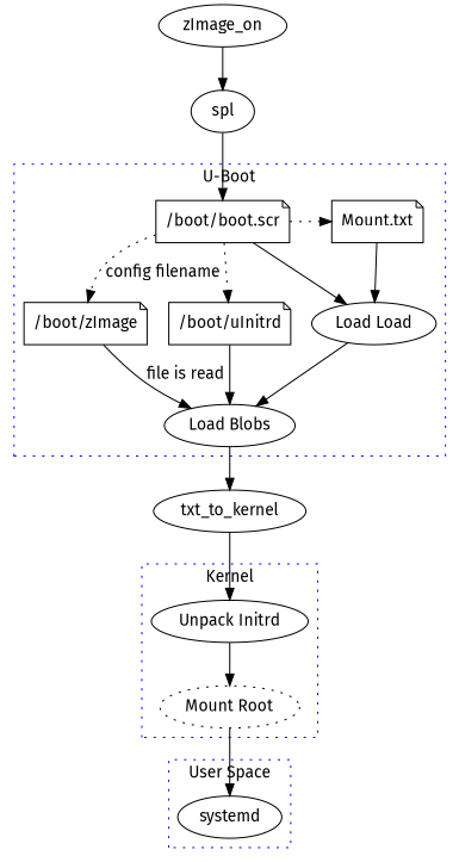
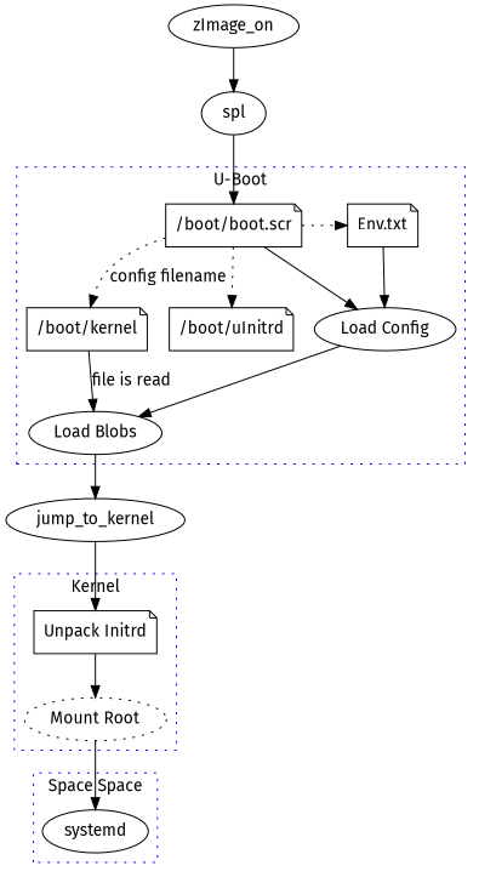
  digraph {
    fontname="Fira Sans"
    node [fontname="Fira Sans"]
    edge [fontname="Fira Sans"]
-   n1 [label="Mount.txt" shape=note]
+   n1 [label="Env.txt" shape=note]
    n2 [label="/boot/boot.scr" shape=note]
-   n3 [label="Load Load"]
+   n3 [label="Load Config"]
    n4 [label="Load Blobs"]
-   n5 [label="/boot/zImage" shape=note]
+   n5 [label="/boot/kernel" shape=note]
    n6 [label="/boot/uInitrd" shape=note]
-   n7 [label="Unpack Initrd"]
+   n7 [label="Unpack Initrd" shape=note]
    n8 [label="Mount Root" style=dotted]
    systemd
-   jump_to_kernel [label=txt_to_kernel]
+   jump_to_kernel
    n11 [label=zImage_on]
    spl
    subgraph cluster_1 {
      color=blue
      label="U-Boot"
      style=dotted
      n3
      n4
      n5
      n6
      subgraph sub_2 {
        color=blue
        label="U-Boot"
        rank=same
        style=dotted
        n1
        n2
      }
    }
    subgraph cluster_3 {
      color=blue
      label=Kernel
      style=dotted
      n7
      n8
    }
    subgraph cluster_4 {
      color=blue
-     label="User Space"
+     label="Space Space"
      style=dotted
      systemd
    }
    n1 -> n3
    n2 -> n1 [style=dotted]
    n2 -> n3
    n2 -> n5 [label="config filename" style=dotted]
    n2 -> n6 [style=dotted]
    n3 -> n4
    n4 -> jump_to_kernel
    n5 -> n4 [label="file is read"]
-   n6 -> n4
    n7 -> n8
    n8 -> systemd
    jump_to_kernel -> n7
    n11 -> spl
    spl -> n2
  }
